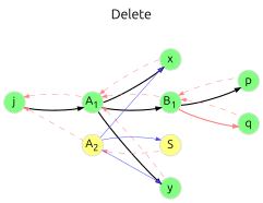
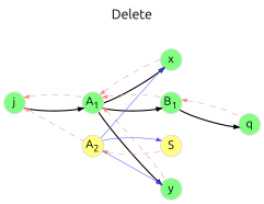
  digraph {
    bgcolor=white
    color=white
    fontname=Ubuntu
    label=Delete
    labelloc=t
    nodesep=0.3
    rankdir=LR
    ranksep=0.8
    node [color="#DDDDDD" fillcolor="#80ff80" fixedsize=true fontname=Ubuntu fontsize=12 penwidth=1.0 style=filled]
    edge [arrowsize=0.5 color="#000000" fontname=Ubuntu penwidth=0.5]
    n1 [height=0.3 label=<x> width=0.3]
    n2 [height=0.3 label=<B<SUB>1</SUB>> width=0.3]
    n3 [fillcolor="#ffff80" height=0.3 label=<S> width=0.3]
    n4 [height=0.3 label=<y> width=0.3]
-   n5 [height=0.3 label=<p> width=0.3]
    n6 [height=0.3 label=<q> width=0.3]
    n7 [height=0.3 label=<j> width=0.3]
    n8 [height=0.3 label=<A<SUB>1</SUB>> width=0.3]
    n9 [fillcolor="#ffff80" height=0.3 label=<A<SUB>2</SUB>> width=0.3]
    subgraph sub_1 {
      rank=same
      n1
      n2
      n3
      n4
    }
    n1 -> n2 [style=invis]
    n2 -> n3 [style=invis]
-   n2 -> n5 [penwidth=1.2]
-   n2 -> n5 [color="#ff8080" dir=back style=dashed]
-   n2 -> n6 [color="#ff8080" penwidth=1.2]
+   n2 -> n6 [penwidth=1.2]
    n2 -> n6 [color="#ff8080" dir=back style=dashed]
    n3 -> n4 [style=invis]
    n7 -> n8 [penwidth=1.2]
    n7 -> n8 [color="#ff8080" dir=back style=dashed]
    n7 -> n9 [color="#ff8080" dir=back style=dashed]
    n8 -> n1 [penwidth=1.2]
    n8 -> n1 [color="#ff8080" dir=back style=dashed]
    n8 -> n2 [penwidth=1.2]
    n8 -> n2 [color="#ff8080" dir=back style=dashed]
    n8 -> n4 [penwidth=1.2]
    n8 -> n4 [color="#ff8080" dir=back style=dashed]
    n9 -> n1 [color="#4040ff"]
    n9 -> n3 [color="#ff8080" dir=back style=dashed]
    n9 -> n3 [color="#4040ff"]
    n9 -> n4 [color="#4040ff"]
  }
